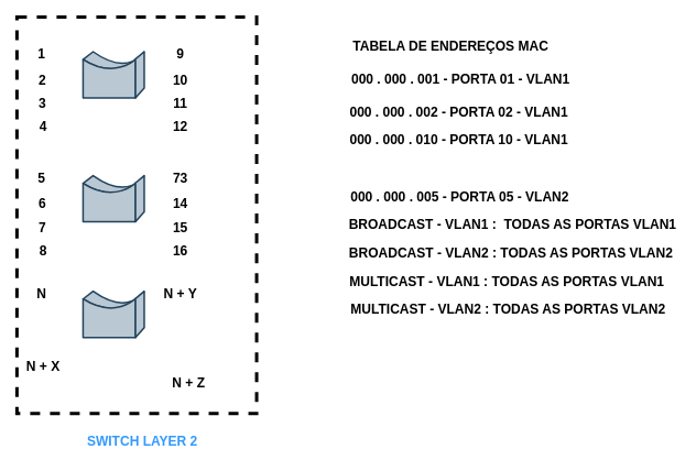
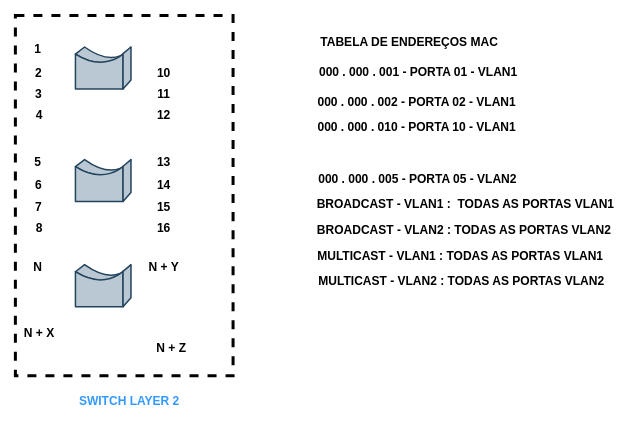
  <mxCell id="0" />
  <mxCell id="1" parent="0" />
  <mxCell id="2" value="" style="rounded=0;whiteSpace=wrap;html=1;dashed=1;strokeWidth=4;" vertex="1" parent="1"><mxGeometry y="20" width="290" height="480" as="geometry" x="20" /></mxCell>
  <mxCell id="3" value="" style="shape=mxgraph.cisco.misc.bridge;html=1;pointerEvents=1;dashed=0;strokeWidth=2;verticalLabelPosition=bottom;verticalAlign=top;align=center;outlineConnect=0;fillColor=#bac8d3;strokeColor=#23445d;" vertex="1" parent="1"><mxGeometry x="100" y="62" width="74" height="56" as="geometry" /></mxCell>
  <mxCell id="4" value="1" style="text;html=1;strokeColor=none;fillColor=none;align=center;verticalAlign=middle;whiteSpace=wrap;rounded=0;fontSize=16;fontStyle=1" vertex="1" parent="1"><mxGeometry y="50" width="60" height="30" as="geometry" x="20" /></mxCell>
  <mxCell id="5" value="2" style="text;html=1;strokeColor=none;fillColor=none;align=center;verticalAlign=middle;whiteSpace=wrap;rounded=0;fontSize=16;fontStyle=1" vertex="1" parent="1"><mxGeometry x="21" y="81" width="60" height="30" as="geometry" /></mxCell>
  <mxCell id="6" value="3" style="text;html=1;strokeColor=none;fillColor=none;align=center;verticalAlign=middle;whiteSpace=wrap;rounded=0;fontSize=16;fontStyle=1" vertex="1" parent="1"><mxGeometry x="21" y="110" width="60" height="30" as="geometry" /></mxCell>
  <mxCell id="7" value="4" style="text;html=1;strokeColor=none;fillColor=none;align=center;verticalAlign=middle;whiteSpace=wrap;rounded=0;fontSize=16;fontStyle=1" vertex="1" parent="1"><mxGeometry x="22" y="138" width="60" height="30" as="geometry" /></mxCell>
- <mxCell id="8" value="9" style="text;html=1;strokeColor=none;fillColor=none;align=center;verticalAlign=middle;whiteSpace=wrap;rounded=0;fontSize=16;fontStyle=1" vertex="1" parent="1"><mxGeometry x="188" y="50" width="60" height="30" as="geometry" /></mxCell>
  <mxCell id="9" value="10" style="text;html=1;strokeColor=none;fillColor=none;align=center;verticalAlign=middle;whiteSpace=wrap;rounded=0;fontSize=16;fontStyle=1" vertex="1" parent="1"><mxGeometry x="188" y="81" width="60" height="30" as="geometry" /></mxCell>
  <mxCell id="10" value="11" style="text;html=1;strokeColor=none;fillColor=none;align=center;verticalAlign=middle;whiteSpace=wrap;rounded=0;fontSize=16;fontStyle=1" vertex="1" parent="1"><mxGeometry x="188" y="110" width="60" height="30" as="geometry" /></mxCell>
  <mxCell id="11" value="12" style="text;html=1;strokeColor=none;fillColor=none;align=center;verticalAlign=middle;whiteSpace=wrap;rounded=0;fontSize=16;fontStyle=1" vertex="1" parent="1"><mxGeometry x="188" y="138" width="60" height="30" as="geometry" /></mxCell>
  <mxCell id="12" value="TABELA DE ENDEREÇOS MAC" style="text;html=1;strokeColor=none;fillColor=none;align=center;verticalAlign=middle;whiteSpace=wrap;rounded=0;fontSize=16;fontStyle=1" vertex="1" parent="1"><mxGeometry x="420" y="40" width="250" height="30" as="geometry" /></mxCell>
  <mxCell id="13" value="000 . 000 . 001 - PORTA 01 - VLAN1" style="text;html=1;strokeColor=none;fillColor=none;align=center;verticalAlign=middle;whiteSpace=wrap;rounded=0;fontSize=16;fontStyle=1" vertex="1" parent="1"><mxGeometry x="417" y="80" width="280" height="30" as="geometry" /></mxCell>
  <mxCell id="14" value="000 . 000 . 002 - PORTA 02 - VLAN1" style="text;html=1;strokeColor=none;fillColor=none;align=center;verticalAlign=middle;whiteSpace=wrap;rounded=0;fontSize=16;fontStyle=1" vertex="1" parent="1"><mxGeometry x="420" y="120" width="270" height="30" as="geometry" /></mxCell>
  <mxCell id="15" value="000 . 000 . 010 - PORTA 10 - VLAN1" style="text;html=1;strokeColor=none;fillColor=none;align=center;verticalAlign=middle;whiteSpace=wrap;rounded=0;fontSize=16;fontStyle=1" vertex="1" parent="1"><mxGeometry x="420" y="154" width="270" height="30" as="geometry" /></mxCell>
  <mxCell id="16" value="BROADCAST - VLAN1 :&amp;nbsp; TODAS AS PORTAS VLAN1" style="text;html=1;strokeColor=none;fillColor=none;align=center;verticalAlign=middle;whiteSpace=wrap;rounded=0;fontSize=16;fontStyle=1" vertex="1" parent="1"><mxGeometry x="420" y="256" width="400" height="30" as="geometry" /></mxCell>
  <mxCell id="17" value="MULTICAST - VLAN1 : TODAS AS PORTAS VLAN1" style="text;html=1;strokeColor=none;fillColor=none;align=center;verticalAlign=middle;whiteSpace=wrap;rounded=0;fontSize=16;fontStyle=1" vertex="1" parent="1"><mxGeometry x="419" y="325" width="388" height="30" as="geometry" /></mxCell>
  <mxCell id="18" value="" style="shape=mxgraph.cisco.misc.bridge;html=1;pointerEvents=1;dashed=0;strokeWidth=2;verticalLabelPosition=bottom;verticalAlign=top;align=center;outlineConnect=0;fillColor=#bac8d3;strokeColor=#23445d;" vertex="1" parent="1"><mxGeometry x="100" y="212" width="74" height="56" as="geometry" /></mxCell>
  <mxCell id="19" value="5" style="text;html=1;strokeColor=none;fillColor=none;align=center;verticalAlign=middle;whiteSpace=wrap;rounded=0;fontSize=16;fontStyle=1" vertex="1" parent="1"><mxGeometry y="200" width="60" height="30" as="geometry" x="20" /></mxCell>
  <mxCell id="20" value="6" style="text;html=1;strokeColor=none;fillColor=none;align=center;verticalAlign=middle;whiteSpace=wrap;rounded=0;fontSize=16;fontStyle=1" vertex="1" parent="1"><mxGeometry x="21" y="231" width="60" height="30" as="geometry" /></mxCell>
  <mxCell id="21" value="7" style="text;html=1;strokeColor=none;fillColor=none;align=center;verticalAlign=middle;whiteSpace=wrap;rounded=0;fontSize=16;fontStyle=1" vertex="1" parent="1"><mxGeometry x="21" y="260" width="60" height="30" as="geometry" /></mxCell>
  <mxCell id="22" value="8" style="text;html=1;strokeColor=none;fillColor=none;align=center;verticalAlign=middle;whiteSpace=wrap;rounded=0;fontSize=16;fontStyle=1" vertex="1" parent="1"><mxGeometry x="22" y="288" width="60" height="30" as="geometry" /></mxCell>
- <mxCell id="23" value="73" style="text;html=1;strokeColor=none;fillColor=none;align=center;verticalAlign=middle;whiteSpace=wrap;rounded=0;fontSize=16;fontStyle=1" vertex="1" parent="1"><mxGeometry x="188" y="200" width="60" height="30" as="geometry" /></mxCell>
+ <mxCell id="23" value="13" style="text;html=1;strokeColor=none;fillColor=none;align=center;verticalAlign=middle;whiteSpace=wrap;rounded=0;fontSize=16;fontStyle=1" vertex="1" parent="1"><mxGeometry x="188" y="200" width="60" height="30" as="geometry" /></mxCell>
  <mxCell id="24" value="14" style="text;html=1;strokeColor=none;fillColor=none;align=center;verticalAlign=middle;whiteSpace=wrap;rounded=0;fontSize=16;fontStyle=1" vertex="1" parent="1"><mxGeometry x="188" y="231" width="60" height="30" as="geometry" /></mxCell>
  <mxCell id="25" value="15" style="text;html=1;strokeColor=none;fillColor=none;align=center;verticalAlign=middle;whiteSpace=wrap;rounded=0;fontSize=16;fontStyle=1" vertex="1" parent="1"><mxGeometry x="188" y="260" width="60" height="30" as="geometry" /></mxCell>
  <mxCell id="26" value="16" style="text;html=1;strokeColor=none;fillColor=none;align=center;verticalAlign=middle;whiteSpace=wrap;rounded=0;fontSize=16;fontStyle=1" vertex="1" parent="1"><mxGeometry x="188" y="288" width="60" height="30" as="geometry" /></mxCell>
  <mxCell id="27" value="" style="shape=mxgraph.cisco.misc.bridge;html=1;pointerEvents=1;dashed=0;strokeWidth=2;verticalLabelPosition=bottom;verticalAlign=top;align=center;outlineConnect=0;fillColor=#bac8d3;strokeColor=#23445d;" vertex="1" parent="1"><mxGeometry x="100" y="352" width="74" height="56" as="geometry" /></mxCell>
  <mxCell id="28" value="N" style="text;html=1;strokeColor=none;fillColor=none;align=center;verticalAlign=middle;whiteSpace=wrap;rounded=0;fontSize=16;fontStyle=1" vertex="1" parent="1"><mxGeometry y="340" width="60" height="30" as="geometry" x="20" /></mxCell>
  <mxCell id="29" value="N + X" style="text;html=1;strokeColor=none;fillColor=none;align=center;verticalAlign=middle;whiteSpace=wrap;rounded=0;fontSize=16;fontStyle=1" vertex="1" parent="1"><mxGeometry x="22" y="428" width="60" height="30" as="geometry" /></mxCell>
  <mxCell id="30" value="N + Y" style="text;html=1;strokeColor=none;fillColor=none;align=center;verticalAlign=middle;whiteSpace=wrap;rounded=0;fontSize=16;fontStyle=1" vertex="1" parent="1"><mxGeometry x="188" y="340" width="60" height="30" as="geometry" /></mxCell>
  <mxCell id="31" value="N + Z" style="text;html=1;strokeColor=none;fillColor=none;align=center;verticalAlign=middle;whiteSpace=wrap;rounded=0;fontSize=16;fontStyle=1" vertex="1" parent="1"><mxGeometry x="198" y="448" width="60" height="30" as="geometry" /></mxCell>
  <mxCell id="32" value="SWITCH LAYER 2" style="text;html=1;strokeColor=none;fillColor=none;align=center;verticalAlign=middle;whiteSpace=wrap;rounded=0;fontSize=16;fontStyle=1;fontColor=#3399FF;" vertex="1" parent="1"><mxGeometry x="101" y="518" width="142" height="30" as="geometry" /></mxCell>
  <mxCell id="33" value="000 . 000 . 005 - PORTA 05 - VLAN2" style="text;html=1;strokeColor=none;fillColor=none;align=center;verticalAlign=middle;whiteSpace=wrap;rounded=0;fontSize=16;fontStyle=1" vertex="1" parent="1"><mxGeometry x="421" y="223" width="270" height="30" as="geometry" /></mxCell>
  <mxCell id="34" value="BROADCAST - VLAN2 : TODAS AS PORTAS VLAN2" style="text;html=1;strokeColor=none;fillColor=none;align=center;verticalAlign=middle;whiteSpace=wrap;rounded=0;fontSize=16;fontStyle=1" vertex="1" parent="1"><mxGeometry x="418" y="291" width="400" height="30" as="geometry" /></mxCell>
  <mxCell id="35" value="MULTICAST - VLAN2 : TODAS AS PORTAS VLAN2" style="text;html=1;strokeColor=none;fillColor=none;align=center;verticalAlign=middle;whiteSpace=wrap;rounded=0;fontSize=16;fontStyle=1" vertex="1" parent="1"><mxGeometry x="422" y="359" width="385" height="30" as="geometry" /></mxCell>
